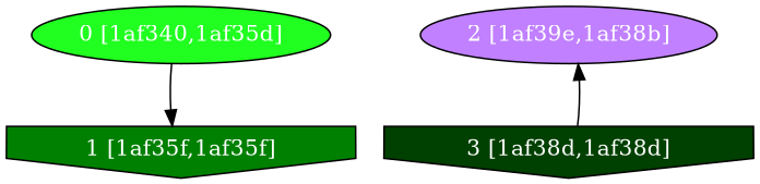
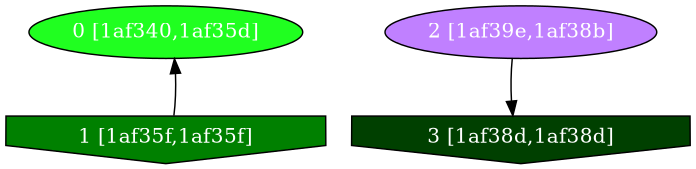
  digraph {
    node [fontcolor="#ffffff" shape=oval style=filled]
    n1 [fillcolor="#20FF20" label="0 [1af340,1af35d]"]
    n2 [fillcolor="#008000" label="1 [1af35f,1af35f]" shape=invhouse]
    n3 [fillcolor="#C080FF" label="2 [1af39e,1af38b]"]
    n4 [fillcolor="#004000" label="3 [1af38d,1af38d]" shape=invhouse]
-   n1 -> n2
-   n4 -> n3
+   n2 -> n1
+   n3 -> n4
  }
